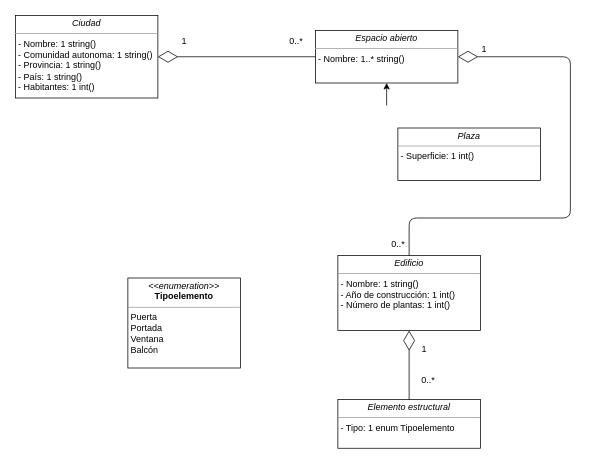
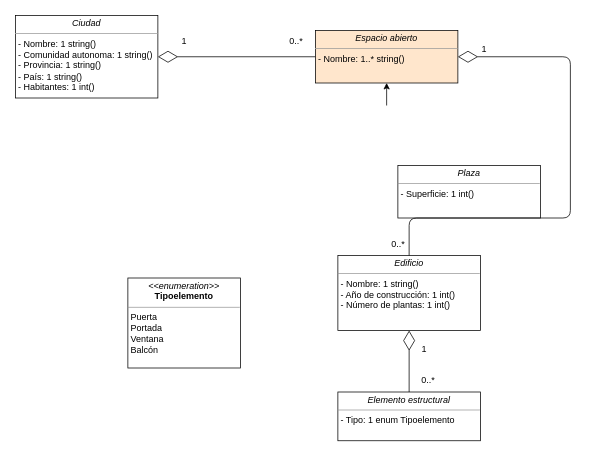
  <mxCell id="0" />
  <mxCell id="1" parent="0" />
  <mxCell id="2" value="&lt;p style=&quot;margin:0px;margin-top:4px;text-align:center;&quot;&gt;&lt;i&gt;Ciudad&lt;/i&gt;&lt;/p&gt;&lt;hr size=&quot;1&quot;&gt;&lt;p style=&quot;margin:0px;margin-left:4px;&quot;&gt;- Nombre: 1 string()&lt;/p&gt;&lt;p style=&quot;margin:0px;margin-left:4px;&quot;&gt;- Comunidad autonoma: 1 string()&lt;/p&gt;&lt;p style=&quot;margin:0px;margin-left:4px;&quot;&gt;- Provincia: 1 string()&lt;/p&gt;&lt;p style=&quot;margin:0px;margin-left:4px;&quot;&gt;- País: 1 string()&lt;/p&gt;&lt;p style=&quot;margin:0px;margin-left:4px;&quot;&gt;- Habitantes: 1 int()&lt;/p&gt;" style="verticalAlign=top;align=left;overflow=fill;fontSize=12;fontFamily=Helvetica;html=1;" vertex="1" parent="1"><mxGeometry x="20" y="20" width="190" height="110" as="geometry" /></mxCell>
- <mxCell id="3" value="&lt;p style=&quot;margin:0px;margin-top:4px;text-align:center;&quot;&gt;&lt;i&gt;Espacio abierto&lt;/i&gt;&lt;/p&gt;&lt;hr size=&quot;1&quot;&gt;&lt;p style=&quot;margin:0px;margin-left:4px;&quot;&gt;- Nombre: 1..* string()&lt;/p&gt;" style="verticalAlign=top;align=left;overflow=fill;fontSize=12;fontFamily=Helvetica;html=1;" vertex="1" parent="1"><mxGeometry x="420" y="40" width="190" height="70" as="geometry" /></mxCell>
+ <mxCell id="3" value="&lt;p style=&quot;margin:0px;margin-top:4px;text-align:center;&quot;&gt;&lt;i&gt;Espacio abierto&lt;/i&gt;&lt;/p&gt;&lt;hr size=&quot;1&quot;&gt;&lt;p style=&quot;margin:0px;margin-left:4px;&quot;&gt;- Nombre: 1..* string()&lt;/p&gt;" style="verticalAlign=top;align=left;overflow=fill;fontSize=12;fontFamily=Helvetica;html=1;fillColor=#ffe6cc;" vertex="1" parent="1"><mxGeometry x="420" y="40" width="190" height="70" as="geometry" /></mxCell>
  <mxCell id="4" value="&lt;p style=&quot;margin:0px;margin-top:4px;text-align:center;&quot;&gt;&lt;i&gt;Edificio&lt;/i&gt;&lt;/p&gt;&lt;hr size=&quot;1&quot;&gt;&lt;p style=&quot;margin:0px;margin-left:4px;&quot;&gt;- Nombre: 1 string()&lt;/p&gt;&lt;p style=&quot;margin:0px;margin-left:4px;&quot;&gt;- Año de construcción: 1 int()&lt;/p&gt;&lt;p style=&quot;margin:0px;margin-left:4px;&quot;&gt;- Número de plantas: 1 int()&lt;/p&gt;" style="verticalAlign=top;align=left;overflow=fill;fontSize=12;fontFamily=Helvetica;html=1;" vertex="1" parent="1"><mxGeometry x="450" y="340" width="190" height="100" as="geometry" /></mxCell>
- <mxCell id="5" value="&lt;p style=&quot;margin:0px;margin-top:4px;text-align:center;&quot;&gt;&lt;i&gt;Elemento estructural&lt;/i&gt;&lt;/p&gt;&lt;hr size=&quot;1&quot;&gt;&lt;p style=&quot;margin:0px;margin-left:4px;&quot;&gt;- Tipo: 1 enum Tipoelemento&lt;/p&gt;" style="verticalAlign=top;align=left;overflow=fill;fontSize=12;fontFamily=Helvetica;html=1;" vertex="1" parent="1"><mxGeometry x="450" y="532" width="190" height="65" as="geometry" /></mxCell>
+ <mxCell id="5" value="&lt;p style=&quot;margin:0px;margin-top:4px;text-align:center;&quot;&gt;&lt;i&gt;Elemento estructural&lt;/i&gt;&lt;/p&gt;&lt;hr size=&quot;1&quot;&gt;&lt;p style=&quot;margin:0px;margin-left:4px;&quot;&gt;- Tipo: 1 enum Tipoelemento&lt;/p&gt;" style="verticalAlign=top;align=left;overflow=fill;fontSize=12;fontFamily=Helvetica;html=1;" vertex="1" parent="1"><mxGeometry x="450" y="522" width="190" height="65" as="geometry" /></mxCell>
  <mxCell id="6" value="&lt;p style=&quot;margin:0px;margin-top:4px;text-align:center;&quot;&gt;&lt;i&gt;&amp;lt;&amp;lt;enumeration&amp;gt;&amp;gt;&lt;/i&gt;&lt;br&gt;&lt;b&gt;Tipoelemento&lt;/b&gt;&lt;/p&gt;&lt;hr size=&quot;1&quot;&gt;&lt;p style=&quot;margin:0px;margin-left:4px;&quot;&gt;Puerta&lt;/p&gt;&lt;p style=&quot;margin:0px;margin-left:4px;&quot;&gt;Portada&lt;/p&gt;&lt;p style=&quot;margin:0px;margin-left:4px;&quot;&gt;Ventana&lt;/p&gt;&lt;p style=&quot;margin:0px;margin-left:4px;&quot;&gt;Balcón&lt;/p&gt;&lt;p style=&quot;margin:0px;margin-left:4px;&quot;&gt;&lt;br&gt;&lt;/p&gt;" style="verticalAlign=top;align=left;overflow=fill;fontSize=12;fontFamily=Helvetica;html=1;" vertex="1" parent="1"><mxGeometry x="170" y="370" width="150" height="120" as="geometry" /></mxCell>
- <mxCell id="7" value="&lt;p style=&quot;margin:0px;margin-top:4px;text-align:center;&quot;&gt;&lt;i&gt;Plaza&lt;/i&gt;&lt;/p&gt;&lt;hr size=&quot;1&quot;&gt;&lt;p style=&quot;margin:0px;margin-left:4px;&quot;&gt;- Superficie: 1 int()&lt;/p&gt;" style="verticalAlign=top;align=left;overflow=fill;fontSize=12;fontFamily=Helvetica;html=1;" vertex="1" parent="1"><mxGeometry x="530" y="170" width="190" height="70" as="geometry" /></mxCell>
+ <mxCell id="7" value="&lt;p style=&quot;margin:0px;margin-top:4px;text-align:center;&quot;&gt;&lt;i&gt;Plaza&lt;/i&gt;&lt;/p&gt;&lt;hr size=&quot;1&quot;&gt;&lt;p style=&quot;margin:0px;margin-left:4px;&quot;&gt;- Superficie: 1 int()&lt;/p&gt;" style="verticalAlign=top;align=left;overflow=fill;fontSize=12;fontFamily=Helvetica;html=1;" vertex="1" parent="1"><mxGeometry x="530" y="220" width="190" height="70" as="geometry" /></mxCell>
  <mxCell id="8" value="" style="endArrow=diamondThin;endFill=0;endSize=24;html=1;entryX=1;entryY=0.5;entryDx=0;entryDy=0;exitX=0;exitY=0.5;exitDx=0;exitDy=0;" edge="1" parent="1" source="3" target="2"><mxGeometry width="160" relative="1" as="geometry"><mxPoint x="240" y="74.09" as="sourcePoint" /><mxPoint x="400" y="74.09" as="targetPoint" /></mxGeometry></mxCell>
  <mxCell id="9" value="1" style="text;html=1;align=center;verticalAlign=middle;resizable=0;points=[];autosize=1;strokeColor=none;fillColor=none;" vertex="1" parent="1"><mxGeometry x="230" y="40" width="30" height="30" as="geometry" /></mxCell>
  <mxCell id="10" value="0..*" style="text;html=1;align=center;verticalAlign=middle;resizable=0;points=[];autosize=1;strokeColor=none;fillColor=none;" vertex="1" parent="1"><mxGeometry x="374" y="40" width="40" height="30" as="geometry" /></mxCell>
  <mxCell id="11" value="" style="endArrow=classic;html=1;entryX=0.5;entryY=1;entryDx=0;entryDy=0;" edge="1" parent="1" target="3"><mxGeometry width="50" height="50" relative="1" as="geometry"><mxPoint x="515" y="140" as="sourcePoint" /><mxPoint x="530" y="140" as="targetPoint" /></mxGeometry></mxCell>
  <mxCell id="12" value="" style="endArrow=diamondThin;endFill=0;endSize=24;html=1;entryX=1;entryY=0.5;entryDx=0;entryDy=0;exitX=0.5;exitY=0;exitDx=0;exitDy=0;" edge="1" parent="1" source="4" target="3"><mxGeometry width="160" relative="1" as="geometry"><mxPoint x="490" y="300" as="sourcePoint" /><mxPoint x="650" y="300" as="targetPoint" /><Array as="points"><mxPoint x="545" y="290" /><mxPoint x="760" y="290" /><mxPoint x="760" y="200" /><mxPoint x="760" y="75" /></Array></mxGeometry></mxCell>
  <mxCell id="13" value="1" style="text;html=1;align=center;verticalAlign=middle;resizable=0;points=[];autosize=1;strokeColor=none;fillColor=none;" vertex="1" parent="1"><mxGeometry x="630" y="50" width="30" height="30" as="geometry" /></mxCell>
  <mxCell id="14" value="0..*" style="text;html=1;align=center;verticalAlign=middle;resizable=0;points=[];autosize=1;strokeColor=none;fillColor=none;" vertex="1" parent="1"><mxGeometry x="510" y="310" width="40" height="30" as="geometry" /></mxCell>
  <mxCell id="15" value="" style="endArrow=diamondThin;endFill=0;endSize=24;html=1;entryX=0.5;entryY=1;entryDx=0;entryDy=0;exitX=0.5;exitY=0;exitDx=0;exitDy=0;" edge="1" parent="1" source="5" target="4"><mxGeometry width="160" relative="1" as="geometry"><mxPoint x="374" y="500" as="sourcePoint" /><mxPoint x="534" y="500" as="targetPoint" /></mxGeometry></mxCell>
  <mxCell id="16" value="1" style="text;html=1;align=center;verticalAlign=middle;resizable=0;points=[];autosize=1;strokeColor=none;fillColor=none;" vertex="1" parent="1"><mxGeometry x="550" y="450" width="30" height="30" as="geometry" /></mxCell>
  <mxCell id="17" value="0..*" style="text;html=1;align=center;verticalAlign=middle;resizable=0;points=[];autosize=1;strokeColor=none;fillColor=none;" vertex="1" parent="1"><mxGeometry x="550" y="492" width="40" height="30" as="geometry" /></mxCell>
